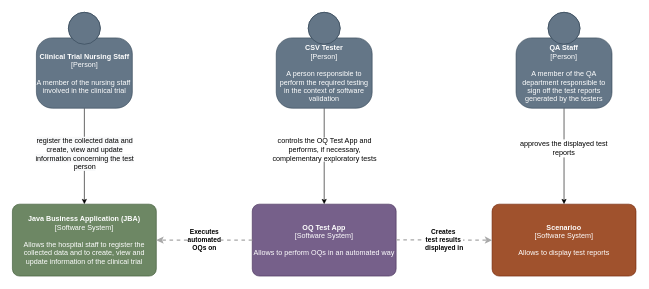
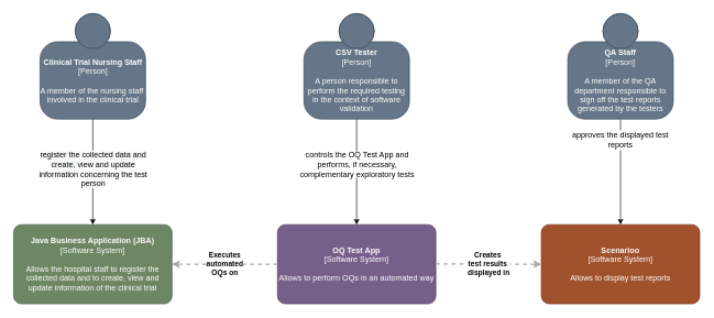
  <mxCell id="0" />
  <mxCell id="1" parent="0" />
  <mxCell id="2" value="&lt;b&gt;Java Business Application (JBA)&lt;/b&gt;&lt;div&gt;[Software System]&lt;/div&gt;&lt;br&gt;&lt;div&gt;Allows the hospital staff to register the collected data and to create, view and update information of the clinical trial&lt;/div&gt;" style="rounded=1;whiteSpace=wrap;html=1;labelBackgroundColor=none;fillColor=#6d8764;fontColor=#ffffff;align=center;arcSize=10;strokeColor=#3A5431;points=[[0.25,0,0],[0.5,0,0],[0.75,0,0],[1,0.25,0],[1,0.5,0],[1,0.75,0],[0.75,1,0],[0.5,1,0],[0.25,1,0],[0,0.75,0],[0,0.5,0],[0,0.25,0]];" parent="1" vertex="1"><mxGeometry x="20" y="340" width="240" height="120" as="geometry" /></mxCell>
  <mxCell id="3" value="&lt;b&gt;OQ Test App&lt;/b&gt;&lt;div&gt;[Software System]&lt;/div&gt;&lt;br&gt;&lt;div&gt;Allows to perform OQs in an automated way&lt;/div&gt;" style="rounded=1;whiteSpace=wrap;html=1;labelBackgroundColor=none;fillColor=#76608a;fontColor=#ffffff;align=center;arcSize=10;strokeColor=#432D57;points=[[0.25,0,0],[0.5,0,0],[0.75,0,0],[1,0.25,0],[1,0.5,0],[1,0.75,0],[0.75,1,0],[0.5,1,0],[0.25,1,0],[0,0.75,0],[0,0.5,0],[0,0.25,0]];" parent="1" vertex="1"><mxGeometry x="420" y="340" width="240" height="120" as="geometry" /></mxCell>
  <mxCell id="4" value="&lt;b&gt;Scenarioo&lt;/b&gt;&lt;div&gt;[Software System]&lt;/div&gt;&lt;br&gt;&lt;div&gt;Allows to display test reports&lt;/div&gt;" style="rounded=1;whiteSpace=wrap;html=1;labelBackgroundColor=none;fillColor=#a0522d;fontColor=#ffffff;align=center;arcSize=10;strokeColor=#6D1F00;points=[[0.25,0,0],[0.5,0,0],[0.75,0,0],[1,0.25,0],[1,0.5,0],[1,0.75,0],[0.75,1,0],[0.5,1,0],[0.25,1,0],[0,0.75,0],[0,0.5,0],[0,0.25,0]];" parent="1" vertex="1"><mxGeometry x="820" y="340" width="240" height="120" as="geometry" /></mxCell>
  <mxCell id="5" style="edgeStyle=orthogonalEdgeStyle;rounded=0;orthogonalLoop=1;jettySize=auto;html=1;" parent="1" source="6" target="2" edge="1"><mxGeometry relative="1" as="geometry" /></mxCell>
  <mxCell id="6" value="&lt;b&gt;Clinical Trial Nursing Staff&lt;/b&gt;&lt;div&gt;[Person]&lt;/div&gt;&lt;br&gt;&lt;div&gt;A member of the nursing staff&amp;nbsp;&lt;/div&gt;&lt;div&gt;involved&amp;nbsp;&lt;span&gt;in the clinical trial&lt;/span&gt;&lt;/div&gt;" style="html=1;dashed=0;whitespace=wrap;fillColor=#647687;strokeColor=#314354;shape=mxgraph.c4.person;align=center;points=[[0.5,0,0],[1,0.5,0],[1,0.75,0],[0.75,1,0],[0.5,1,0],[0.25,1,0],[0,0.75,0],[0,0.5,0]];fontColor=#ffffff;" parent="1" vertex="1"><mxGeometry x="60" y="20" width="160" height="160" as="geometry" /></mxCell>
  <mxCell id="7" value="&lt;div&gt;&lt;br&gt;&lt;span style=&quot;color: rgb(0 , 0 , 0) ; font-family: &amp;#34;helvetica&amp;#34; ; font-size: 12px ; font-style: normal ; font-weight: 400 ; letter-spacing: normal ; text-indent: 0px ; text-transform: none ; word-spacing: 0px ; background-color: rgb(248 , 249 , 250) ; float: none ; display: inline&quot;&gt;register the collected data and create, view and update information concerning the test person&lt;/span&gt;&lt;br&gt;&lt;br&gt;&lt;/div&gt;" style="text;whiteSpace=wrap;html=1;align=center;verticalAlign=middle;fillColor=#ffffff;" parent="1" vertex="1"><mxGeometry x="46" y="231" width="190" height="50" as="geometry" /></mxCell>
  <mxCell id="8" style="edgeStyle=orthogonalEdgeStyle;rounded=0;orthogonalLoop=1;jettySize=auto;html=1;" parent="1" source="9" target="3" edge="1"><mxGeometry relative="1" as="geometry" /></mxCell>
  <mxCell id="9" value="&lt;b&gt;CSV Tester&lt;/b&gt;&lt;div&gt;[Person]&lt;/div&gt;&lt;br&gt;&lt;div&gt;A person responsible to perform&amp;nbsp;&lt;span&gt;the required testing in the context&amp;nbsp;&lt;/span&gt;&lt;span&gt;of software validation&lt;/span&gt;&lt;/div&gt;" style="html=1;dashed=0;whitespace=wrap;fillColor=#647687;strokeColor=#314354;shape=mxgraph.c4.person;align=center;points=[[0.5,0,0],[1,0.5,0],[1,0.75,0],[0.75,1,0],[0.5,1,0],[0.25,1,0],[0,0.75,0],[0,0.5,0]];whiteSpace=wrap;fontColor=#ffffff;" parent="1" vertex="1"><mxGeometry x="460" y="20" width="160" height="160" as="geometry" /></mxCell>
  <mxCell id="10" style="edgeStyle=orthogonalEdgeStyle;rounded=0;orthogonalLoop=1;jettySize=auto;html=1;exitX=0.5;exitY=1;exitDx=0;exitDy=0;exitPerimeter=0;entryX=0.5;entryY=0;entryDx=0;entryDy=0;entryPerimeter=0;" parent="1" source="11" target="4" edge="1"><mxGeometry relative="1" as="geometry"><mxPoint x="940" y="340" as="targetPoint" /></mxGeometry></mxCell>
  <mxCell id="11" value="&lt;b&gt;QA Staff&lt;/b&gt;&lt;br&gt;&lt;div&gt;[Person]&lt;/div&gt;&lt;br&gt;&lt;div&gt;A member of the QA department responsible to sign off the test reports generated by the testers&lt;/div&gt;" style="html=1;dashed=0;whitespace=wrap;fillColor=#647687;strokeColor=#314354;shape=mxgraph.c4.person;align=center;points=[[0.5,0,0],[1,0.5,0],[1,0.75,0],[0.75,1,0],[0.5,1,0],[0.25,1,0],[0,0.75,0],[0,0.5,0]];whiteSpace=wrap;fontColor=#ffffff;" parent="1" vertex="1"><mxGeometry x="860" y="20" width="160" height="160" as="geometry" /></mxCell>
  <mxCell id="12" value="&lt;div style=&quot;text-align: left&quot;&gt;&lt;div style=&quot;text-align: center&quot;&gt;&lt;b&gt;Creates&amp;nbsp;&lt;/b&gt;&lt;/div&gt;&lt;div style=&quot;text-align: center&quot;&gt;&lt;b&gt;test results&amp;nbsp;&lt;/b&gt;&lt;/div&gt;&lt;div style=&quot;text-align: center&quot;&gt;&lt;b&gt;displayed in&lt;/b&gt;&lt;/div&gt;&lt;/div&gt;" style="edgeStyle=none;rounded=0;html=1;jettySize=auto;orthogonalLoop=1;strokeColor=#A8A8A8;strokeWidth=2;fontColor=#000000;jumpStyle=none;dashed=1;" parent="1" edge="1"><mxGeometry width="200" relative="1" as="geometry"><mxPoint x="660" y="399.5" as="sourcePoint" /><mxPoint x="820" y="400" as="targetPoint" /></mxGeometry></mxCell>
  <mxCell id="13" value="&lt;div style=&quot;text-align: left&quot;&gt;&lt;div style=&quot;text-align: center&quot;&gt;&lt;b&gt;Executes&lt;/b&gt;&lt;/div&gt;&lt;div style=&quot;text-align: center&quot;&gt;&lt;b&gt;automated&lt;/b&gt;&lt;/div&gt;&lt;div style=&quot;text-align: center&quot;&gt;&lt;b&gt;OQs on&lt;/b&gt;&lt;/div&gt;&lt;/div&gt;" style="edgeStyle=none;rounded=0;html=1;entryX=1;entryY=0.5;jettySize=auto;orthogonalLoop=1;strokeColor=#A8A8A8;strokeWidth=2;fontColor=#000000;jumpStyle=none;dashed=1;exitX=0;exitY=0.5;exitDx=0;exitDy=0;exitPerimeter=0;entryDx=0;entryDy=0;entryPerimeter=0;" parent="1" source="3" target="2" edge="1"><mxGeometry width="200" relative="1" as="geometry"><mxPoint x="600" y="220" as="sourcePoint" /><mxPoint x="800" y="220" as="targetPoint" /></mxGeometry></mxCell>
  <mxCell id="14" value="&lt;div&gt;controls the OQ Test App and performs, if necessary, complementary exploratory tests&lt;br&gt;&lt;/div&gt;" style="text;whiteSpace=wrap;html=1;align=center;verticalAlign=middle;fillColor=#ffffff;" parent="1" vertex="1"><mxGeometry x="446" y="229" width="190" height="40" as="geometry" /></mxCell>
- <mxCell id="15" value="approves the displayed test reports" style="text;html=1;strokeColor=none;fillColor=#ffffff;align=center;verticalAlign=middle;whiteSpace=wrap;rounded=0;" parent="1" vertex="1"><mxGeometry x="855" y="232" width="170" height="30" as="geometry" /></mxCell>
+ <mxCell id="15" value="approves the displayed test reports" style="text;html=1;strokeColor=none;fillColor=#ffffff;align=center;verticalAlign=middle;whiteSpace=wrap;rounded=0;" parent="1" vertex="1"><mxGeometry x="855" y="197" width="170" height="30" as="geometry" /></mxCell>
